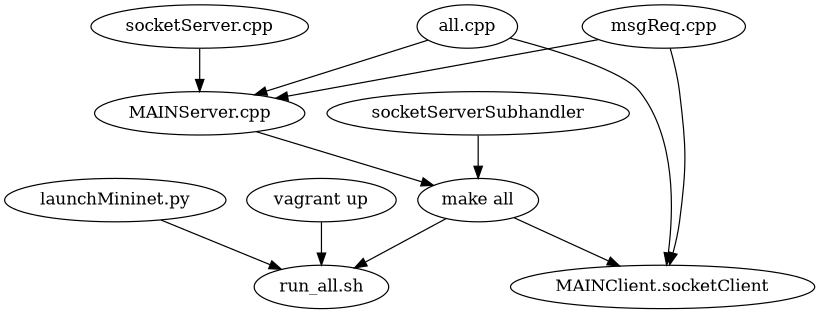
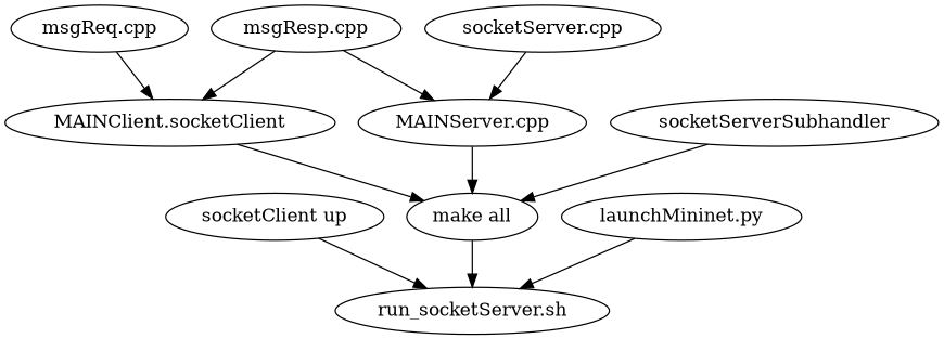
  digraph {
-   "vagrant up"
-   "run_all.sh"
+   "vagrant up" [label="socketClient up"]
+   "run_all.sh" [label="run_socketServer.sh"]
    "make all"
    "launchMininet.py"
    n5 [label="MAINClient.socketClient"]
    "msgReq.cpp"
    "MAINServer.cpp"
-   "msgResp.cpp" [label="all.cpp"]
+   "msgResp.cpp"
    "socketServer.cpp"
    socketServerSubhandler
    "vagrant up" -> "run_all.sh"
    "make all" -> "run_all.sh"
    "launchMininet.py" -> "run_all.sh"
-   "make all" -> n5
+   n5 -> "make all"
    "msgReq.cpp" -> n5
-   "msgReq.cpp" -> "MAINServer.cpp"
    "MAINServer.cpp" -> "make all"
    "msgResp.cpp" -> n5
    "msgResp.cpp" -> "MAINServer.cpp"
    "socketServer.cpp" -> "MAINServer.cpp"
    socketServerSubhandler -> "make all"
  }
